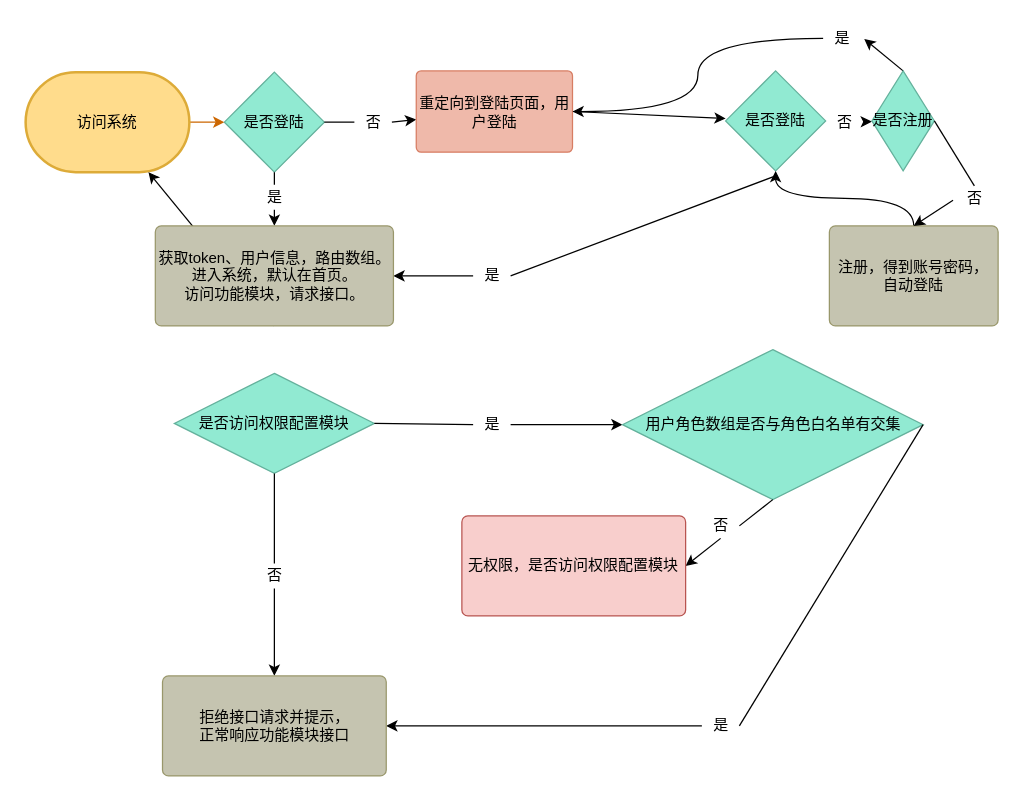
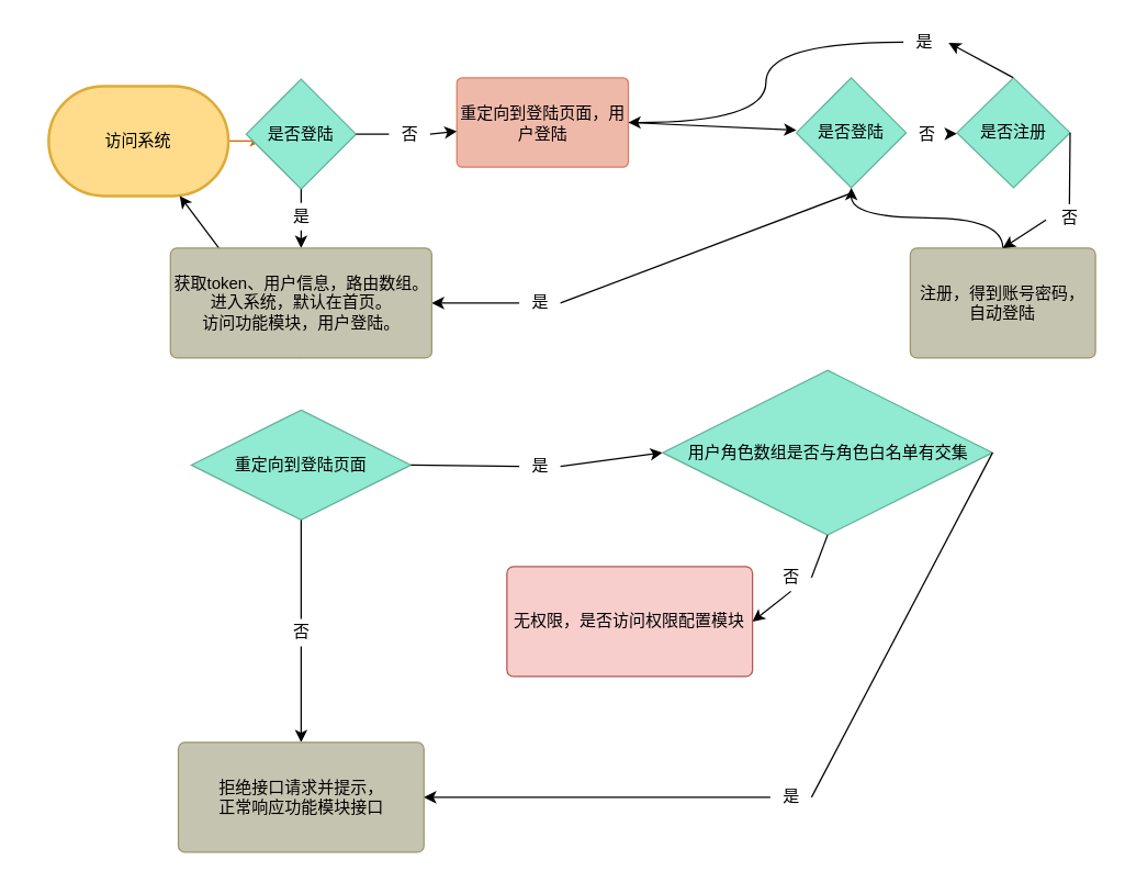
  <mxCell id="0" />
  <mxCell id="1" parent="0" />
  <mxCell id="2" style="edgeStyle=orthogonalEdgeStyle;rounded=0;orthogonalLoop=1;jettySize=auto;html=1;exitX=1;exitY=0.5;exitDx=0;exitDy=0;exitPerimeter=0;strokeColor=#CC6600;" parent="1" source="3" target="6" edge="1"><mxGeometry relative="1" as="geometry" /></mxCell>
- <mxCell id="3" value="访问系统" style="shape=mxgraph.flowchart.terminator;whiteSpace=wrap;html=1;fillColor=#FFDC8C;strokeColor=#DDAB38;strokeWidth=2" parent="1" vertex="1"><mxGeometry x="20" y="57" width="131" height="80" as="geometry" /></mxCell>
+ <mxCell id="3" value="访问系统" style="shape=mxgraph.flowchart.terminator;whiteSpace=wrap;html=1;fillColor=#FFDC8C;strokeColor=#DDAB38;strokeWidth=2" parent="1" vertex="1"><mxGeometry x="35" y="62" width="131" height="80" as="geometry" /></mxCell>
  <mxCell id="4" value="" style="edgeStyle=none;html=1;exitX=1;exitY=0.5;exitDx=0;exitDy=0;exitPerimeter=0;startArrow=none;" parent="1" source="35" target="9" edge="1"><mxGeometry relative="1" as="geometry" /></mxCell>
  <mxCell id="5" value="" style="edgeStyle=none;html=1;startArrow=none;" edge="1" parent="1" source="33" target="12"><mxGeometry relative="1" as="geometry" /></mxCell>
  <mxCell id="6" value="是否登陆" style="shape=mxgraph.flowchart.decision;whiteSpace=wrap;html=1;fillColor=#91EAD2;strokeColor=#64B19C;strokeWidth=1;" parent="1" vertex="1"><mxGeometry x="179" y="57" width="80" height="80" as="geometry" /></mxCell>
  <mxCell id="7" style="html=1;exitX=0;exitY=0.5;exitDx=0;exitDy=0;exitPerimeter=0;entryX=1;entryY=0.5;entryDx=0;entryDy=0;entryPerimeter=0;startArrow=none;" parent="1" source="29" target="12" edge="1"><mxGeometry relative="1" as="geometry" /></mxCell>
  <mxCell id="8" value="" style="html=1;exitX=1;exitY=0.5;exitDx=0;exitDy=0;exitPerimeter=0;" edge="1" parent="1" source="9" target="22"><mxGeometry relative="1" as="geometry" /></mxCell>
  <mxCell id="9" value="重定向到登陆页面，用户登陆" style="shape=mxgraph.flowchart.process;whiteSpace=wrap;html=1;fillColor=#EFB9AA;strokeColor=#D77D63;strokeWidth=1;" parent="1" vertex="1"><mxGeometry x="332.5" y="56" width="125" height="65" as="geometry" /></mxCell>
  <mxCell id="10" value="&lt;span style=&quot;color: rgba(0 , 0 , 0 , 0) ; font-family: monospace ; font-size: 0px&quot;&gt;dfdf&lt;/span&gt;" style="text;html=1;align=center;verticalAlign=middle;resizable=0;points=[];autosize=1;" parent="1" vertex="1"><mxGeometry x="305" y="66" width="20" height="20" as="geometry" /></mxCell>
  <mxCell id="11" style="edgeStyle=none;html=1;exitX=0.5;exitY=1;exitDx=0;exitDy=0;exitPerimeter=0;" parent="1" source="12" target="3" edge="1"><mxGeometry relative="1" as="geometry" /></mxCell>
- <mxCell id="12" value="&lt;span&gt;获取token、用户信息，&lt;/span&gt;&lt;span&gt;路由数组。&lt;/span&gt;&lt;br&gt;进入系统，默认在首页。&lt;br&gt;访问功能模块，请求接口。" style="shape=mxgraph.flowchart.process;whiteSpace=wrap;html=1;fillColor=#C5C4B0;strokeColor=#99976B;strokeWidth=1;" parent="1" vertex="1"><mxGeometry x="123.75" y="180" width="190.5" height="80" as="geometry" /></mxCell>
+ <mxCell id="12" value="&lt;span&gt;获取token、用户信息，&lt;/span&gt;&lt;span&gt;路由数组。&lt;/span&gt;&lt;br&gt;进入系统，默认在首页。&lt;br&gt;访问功能模块，用户登陆。" style="shape=mxgraph.flowchart.process;whiteSpace=wrap;html=1;fillColor=#C5C4B0;strokeColor=#99976B;strokeWidth=1;" parent="1" vertex="1"><mxGeometry x="123.75" y="180" width="190.5" height="80" as="geometry" /></mxCell>
  <mxCell id="13" style="edgeStyle=none;html=1;exitX=1;exitY=0.5;exitDx=0;exitDy=0;exitPerimeter=0;entryX=0;entryY=0.5;entryDx=0;entryDy=0;entryPerimeter=0;startArrow=none;" parent="1" source="31" target="17" edge="1"><mxGeometry relative="1" as="geometry" /></mxCell>
  <mxCell id="14" style="edgeStyle=none;html=1;exitX=0.5;exitY=1;exitDx=0;exitDy=0;exitPerimeter=0;startArrow=none;" parent="1" source="37" target="19" edge="1"><mxGeometry relative="1" as="geometry" /></mxCell>
- <mxCell id="15" value="是否访问权限配置模块" style="shape=mxgraph.flowchart.decision;whiteSpace=wrap;html=1;fillColor=#91EAD2;strokeColor=#64B19C;strokeWidth=1;" parent="1" vertex="1"><mxGeometry x="139" y="298" width="160" height="80" as="geometry" /></mxCell>
+ <mxCell id="15" value="重定向到登陆页面" style="shape=mxgraph.flowchart.decision;whiteSpace=wrap;html=1;fillColor=#91EAD2;strokeColor=#64B19C;strokeWidth=1;" parent="1" vertex="1"><mxGeometry x="139" y="298" width="160" height="80" as="geometry" /></mxCell>
  <mxCell id="16" style="html=1;exitX=0.5;exitY=1;exitDx=0;exitDy=0;exitPerimeter=0;entryX=1;entryY=0.5;entryDx=0;entryDy=0;entryPerimeter=0;startArrow=none;" parent="1" source="42" target="20" edge="1"><mxGeometry relative="1" as="geometry" /></mxCell>
- <mxCell id="17" value="用户角色数组是否与角色白名单有交集" style="shape=mxgraph.flowchart.decision;whiteSpace=wrap;html=1;fillColor=#91EAD2;strokeColor=#64B19C;strokeWidth=1;" parent="1" vertex="1"><mxGeometry x="497.5" y="279" width="240.5" height="120" as="geometry" /></mxCell>
+ <mxCell id="17" value="用户角色数组是否与角色白名单有交集" style="shape=mxgraph.flowchart.decision;whiteSpace=wrap;html=1;fillColor=#91EAD2;strokeColor=#64B19C;strokeWidth=1;" parent="1" vertex="1"><mxGeometry x="482.5" y="269" width="240.5" height="120" as="geometry" /></mxCell>
  <mxCell id="18" style="html=1;entryX=1;entryY=0.5;entryDx=0;entryDy=0;entryPerimeter=0;startArrow=none;" parent="1" source="39" target="19" edge="1"><mxGeometry relative="1" as="geometry" /></mxCell>
  <mxCell id="19" value="拒绝接口请求并提示，&lt;br&gt;正常响应功能模块接口" style="shape=mxgraph.flowchart.process;whiteSpace=wrap;html=1;fillColor=#C5C4B0;strokeColor=#99976B;strokeWidth=1;" parent="1" vertex="1"><mxGeometry x="129.5" y="540" width="179" height="80" as="geometry" /></mxCell>
  <mxCell id="20" value="无权限，是否访问权限配置模块" style="shape=mxgraph.flowchart.process;whiteSpace=wrap;html=1;fillColor=#f8cecc;strokeColor=#b85450;strokeWidth=1;" parent="1" vertex="1"><mxGeometry x="369" y="412" width="179" height="80" as="geometry" /></mxCell>
  <mxCell id="21" value="" style="edgeStyle=none;html=1;startArrow=none;" edge="1" parent="1" source="46" target="28"><mxGeometry relative="1" as="geometry" /></mxCell>
  <mxCell id="22" value="是否登陆" style="shape=mxgraph.flowchart.decision;whiteSpace=wrap;html=1;fillColor=#91EAD2;strokeColor=#64B19C;strokeWidth=1;" vertex="1" parent="1"><mxGeometry x="580" y="56" width="80" height="80" as="geometry" /></mxCell>
  <mxCell id="23" style="edgeStyle=orthogonalEdgeStyle;html=1;exitX=0.5;exitY=0;exitDx=0;exitDy=0;exitPerimeter=0;entryX=0.5;entryY=1;entryDx=0;entryDy=0;entryPerimeter=0;curved=1;" edge="1" parent="1" source="24" target="22"><mxGeometry relative="1" as="geometry" /></mxCell>
  <mxCell id="24" value="注册，得到账号密码，&lt;br&gt;自动登陆" style="shape=mxgraph.flowchart.process;whiteSpace=wrap;html=1;fillColor=#C5C4B0;strokeColor=#99976B;strokeWidth=1;" vertex="1" parent="1"><mxGeometry x="663" y="180" width="135" height="80" as="geometry" /></mxCell>
  <mxCell id="25" style="html=1;startArrow=none;entryX=1;entryY=0.5;entryDx=0;entryDy=0;entryPerimeter=0;edgeStyle=orthogonalEdgeStyle;curved=1;" edge="1" parent="1" source="41" target="9"><mxGeometry relative="1" as="geometry"><mxPoint x="518" y="96" as="targetPoint" /></mxGeometry></mxCell>
  <mxCell id="26" style="edgeStyle=none;html=1;exitX=-0.069;exitY=0.575;exitDx=0;exitDy=0;exitPerimeter=0;entryX=0.5;entryY=0;entryDx=0;entryDy=0;entryPerimeter=0;startArrow=none;" edge="1" parent="1" source="44" target="24"><mxGeometry relative="1" as="geometry" /></mxCell>
  <mxCell id="27" style="html=1;exitX=0.5;exitY=0;exitDx=0;exitDy=0;exitPerimeter=0;entryX=1.097;entryY=0.525;entryDx=0;entryDy=0;entryPerimeter=0;" edge="1" parent="1" source="28" target="41"><mxGeometry relative="1" as="geometry" /></mxCell>
- <mxCell id="28" value="是否注册" style="shape=mxgraph.flowchart.decision;whiteSpace=wrap;html=1;fillColor=#91EAD2;strokeColor=#64B19C;strokeWidth=1;" vertex="1" parent="1"><mxGeometry x="697" y="56" width="50" height="80" as="geometry" /></mxCell>
+ <mxCell id="28" value="是否注册" style="shape=mxgraph.flowchart.decision;whiteSpace=wrap;html=1;fillColor=#91EAD2;strokeColor=#64B19C;strokeWidth=1;" vertex="1" parent="1"><mxGeometry x="697" y="56" width="82.5" height="80" as="geometry" /></mxCell>
  <mxCell id="29" value="是" style="text;html=1;align=center;verticalAlign=middle;resizable=0;points=[];autosize=1;strokeColor=none;fillColor=none;" vertex="1" parent="1"><mxGeometry x="378" y="210" width="30" height="20" as="geometry" /></mxCell>
  <mxCell id="30" value="" style="html=1;entryX=1;entryY=0.5;entryDx=0;entryDy=0;entryPerimeter=0;endArrow=none;" edge="1" parent="1" target="29"><mxGeometry relative="1" as="geometry"><mxPoint x="620" y="140" as="sourcePoint" /><mxPoint x="314.25" y="220" as="targetPoint" /></mxGeometry></mxCell>
  <mxCell id="31" value="是" style="text;html=1;align=center;verticalAlign=middle;resizable=0;points=[];autosize=1;strokeColor=none;fillColor=none;" parent="1" vertex="1"><mxGeometry x="378" y="329" width="30" height="20" as="geometry" /></mxCell>
  <mxCell id="32" value="" style="edgeStyle=none;html=1;exitX=1;exitY=0.5;exitDx=0;exitDy=0;exitPerimeter=0;entryX=0;entryY=0.5;entryDx=0;entryDy=0;entryPerimeter=0;endArrow=none;" edge="1" parent="1" source="15" target="31"><mxGeometry relative="1" as="geometry"><mxPoint x="299" y="338" as="sourcePoint" /><mxPoint x="497.5" y="339" as="targetPoint" /></mxGeometry></mxCell>
  <mxCell id="33" value="是" style="text;html=1;align=center;verticalAlign=middle;resizable=0;points=[];autosize=1;strokeColor=none;fillColor=none;" vertex="1" parent="1"><mxGeometry x="204" y="147" width="30" height="20" as="geometry" /></mxCell>
  <mxCell id="34" value="" style="edgeStyle=none;html=1;endArrow=none;" edge="1" parent="1" source="6" target="33"><mxGeometry relative="1" as="geometry"><mxPoint x="219" y="137" as="sourcePoint" /><mxPoint x="219" y="180" as="targetPoint" /></mxGeometry></mxCell>
  <mxCell id="35" value="否" style="text;html=1;align=center;verticalAlign=middle;resizable=0;points=[];autosize=1;strokeColor=none;fillColor=none;" vertex="1" parent="1"><mxGeometry x="283" y="87" width="30" height="20" as="geometry" /></mxCell>
  <mxCell id="36" value="" style="edgeStyle=none;html=1;exitX=1;exitY=0.5;exitDx=0;exitDy=0;exitPerimeter=0;endArrow=none;" edge="1" parent="1" source="6" target="35"><mxGeometry relative="1" as="geometry"><mxPoint x="259" y="97" as="sourcePoint" /><mxPoint x="332.5" y="96.549" as="targetPoint" /></mxGeometry></mxCell>
  <mxCell id="37" value="否" style="text;html=1;align=center;verticalAlign=middle;resizable=0;points=[];autosize=1;strokeColor=none;fillColor=none;" parent="1" vertex="1"><mxGeometry x="204" y="450" width="30" height="20" as="geometry" /></mxCell>
  <mxCell id="38" value="" style="edgeStyle=none;html=1;exitX=0.5;exitY=1;exitDx=0;exitDy=0;exitPerimeter=0;endArrow=none;" edge="1" parent="1" source="15" target="37"><mxGeometry relative="1" as="geometry"><mxPoint x="219" y="378" as="sourcePoint" /><mxPoint x="219" y="540" as="targetPoint" /></mxGeometry></mxCell>
  <mxCell id="39" value="是" style="text;html=1;align=center;verticalAlign=middle;resizable=0;points=[];autosize=1;strokeColor=none;fillColor=none;" parent="1" vertex="1"><mxGeometry x="561" y="570" width="30" height="20" as="geometry" /></mxCell>
  <mxCell id="40" value="" style="html=1;exitX=1;exitY=0.5;exitDx=0;exitDy=0;exitPerimeter=0;entryX=1;entryY=0.5;entryDx=0;entryDy=0;entryPerimeter=0;endArrow=none;" edge="1" parent="1" source="17" target="39"><mxGeometry relative="1" as="geometry"><mxPoint x="738" y="339" as="sourcePoint" /><mxPoint x="308.5" y="580" as="targetPoint" /></mxGeometry></mxCell>
  <mxCell id="41" value="是" style="text;html=1;align=center;verticalAlign=middle;resizable=0;points=[];autosize=1;strokeColor=none;fillColor=none;" vertex="1" parent="1"><mxGeometry x="658" y="20" width="30" height="20" as="geometry" /></mxCell>
  <mxCell id="42" value="否" style="text;html=1;align=center;verticalAlign=middle;resizable=0;points=[];autosize=1;strokeColor=none;fillColor=none;" vertex="1" parent="1"><mxGeometry x="561" y="410" width="30" height="20" as="geometry" /></mxCell>
  <mxCell id="43" value="" style="html=1;exitX=0.5;exitY=1;exitDx=0;exitDy=0;exitPerimeter=0;entryX=1;entryY=0.5;entryDx=0;entryDy=0;entryPerimeter=0;endArrow=none;" edge="1" parent="1" source="17" target="42"><mxGeometry relative="1" as="geometry"><mxPoint x="617.75" y="399" as="sourcePoint" /><mxPoint x="548" y="452" as="targetPoint" /></mxGeometry></mxCell>
  <mxCell id="44" value="否" style="text;html=1;align=center;verticalAlign=middle;resizable=0;points=[];autosize=1;strokeColor=none;fillColor=none;" vertex="1" parent="1"><mxGeometry x="764" y="148" width="30" height="20" as="geometry" /></mxCell>
  <mxCell id="45" value="" style="edgeStyle=none;html=1;exitX=1;exitY=0.5;exitDx=0;exitDy=0;exitPerimeter=0;entryX=0.5;entryY=0;entryDx=0;entryDy=0;entryPerimeter=0;endArrow=none;" edge="1" parent="1" source="28" target="44"><mxGeometry relative="1" as="geometry"><mxPoint x="779.5" y="96" as="sourcePoint" /><mxPoint x="705.5" y="180" as="targetPoint" /></mxGeometry></mxCell>
  <mxCell id="46" value="否" style="text;html=1;align=center;verticalAlign=middle;resizable=0;points=[];autosize=1;strokeColor=none;fillColor=none;" vertex="1" parent="1"><mxGeometry x="660" y="87" width="30" height="20" as="geometry" /></mxCell>
  <mxCell id="47" value="" style="edgeStyle=none;html=1;endArrow=none;" edge="1" parent="1" source="22" target="46"><mxGeometry relative="1" as="geometry"><mxPoint x="660" y="96" as="sourcePoint" /><mxPoint x="697" y="96" as="targetPoint" /></mxGeometry></mxCell>
